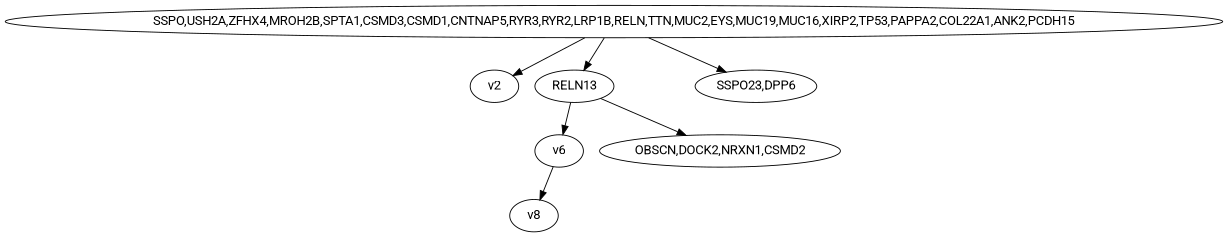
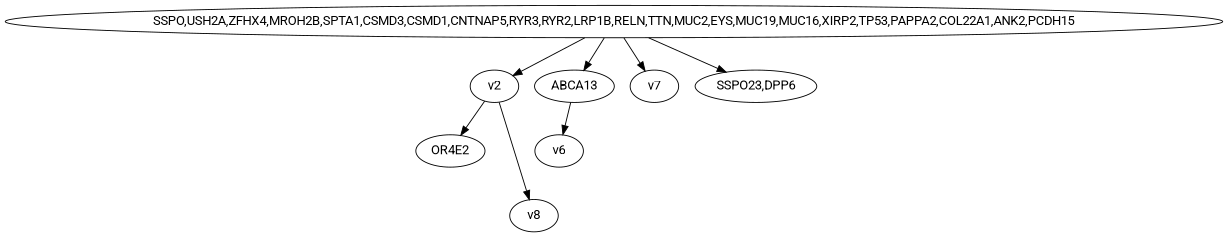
  digraph {
    fontname=Roboto
    node [fontname=Roboto]
    edge [fontname=Roboto]
+   n1 [label=OR4E2]
    n2 [label=v2]
    v6
    v8
-   n5 [label=RELN13]
-   n6 [label="OBSCN,DOCK2,NRXN1,CSMD2"]
+   n5 [label=ABCA13]
    n7 [label="SSPO,USH2A,ZFHX4,MROH2B,SPTA1,CSMD3,CSMD1,CNTNAP5,RYR3,RYR2,LRP1B,RELN,TTN,MUC2,EYS,MUC19,MUC16,XIRP2,TP53,PAPPA2,COL22A1,ANK2,PCDH15"]
+   v7
    n9 [label="SSPO23,DPP6"]
-   v6 -> v8
+   n2 -> n1
+   n2 -> v8
    n5 -> v6
-   n5 -> n6
    n7 -> n2
    n7 -> n5
+   n7 -> v7
    n7 -> n9
  }
